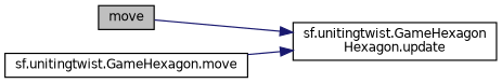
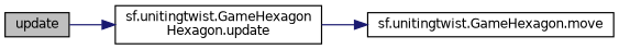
  digraph {
    rankdir=LR
    node [color=black fillcolor=white fontname=Helvetica fontsize=10 shape=record style=filled]
    edge [color=midnightblue fontname=Helvetica fontsize=10 labelfontname=Helvetica labelfontsize=10 style=solid]
-   n1 [fillcolor=grey75 fontcolor=black height=0.2 label=move width=0.4]
+   n1 [fillcolor=grey75 fontcolor=black height=0.2 label=update width=0.4]
    n2 [height=0.2 label="sf.unitingtwist.GameHexagon\lHexagon.update" width=0.4]
    n3 [height=0.2 label="sf.unitingtwist.GameHexagon.move" width=0.4]
    n1 -> n2
-   n3 -> n2
+   n2 -> n3
  }
